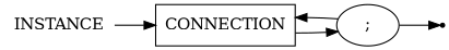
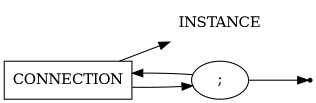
  digraph {
    rankdir=LR
    n1 [label=INSTANCE shape=plaintext]
    n2 [label=CONNECTION shape=box]
    n3 [label=";" shape=oval]
    end [shape=point]
-   n1 -> n2
+   n2 -> n1
    n2 -> n3
    n3 -> n2
    n3 -> end
  }
